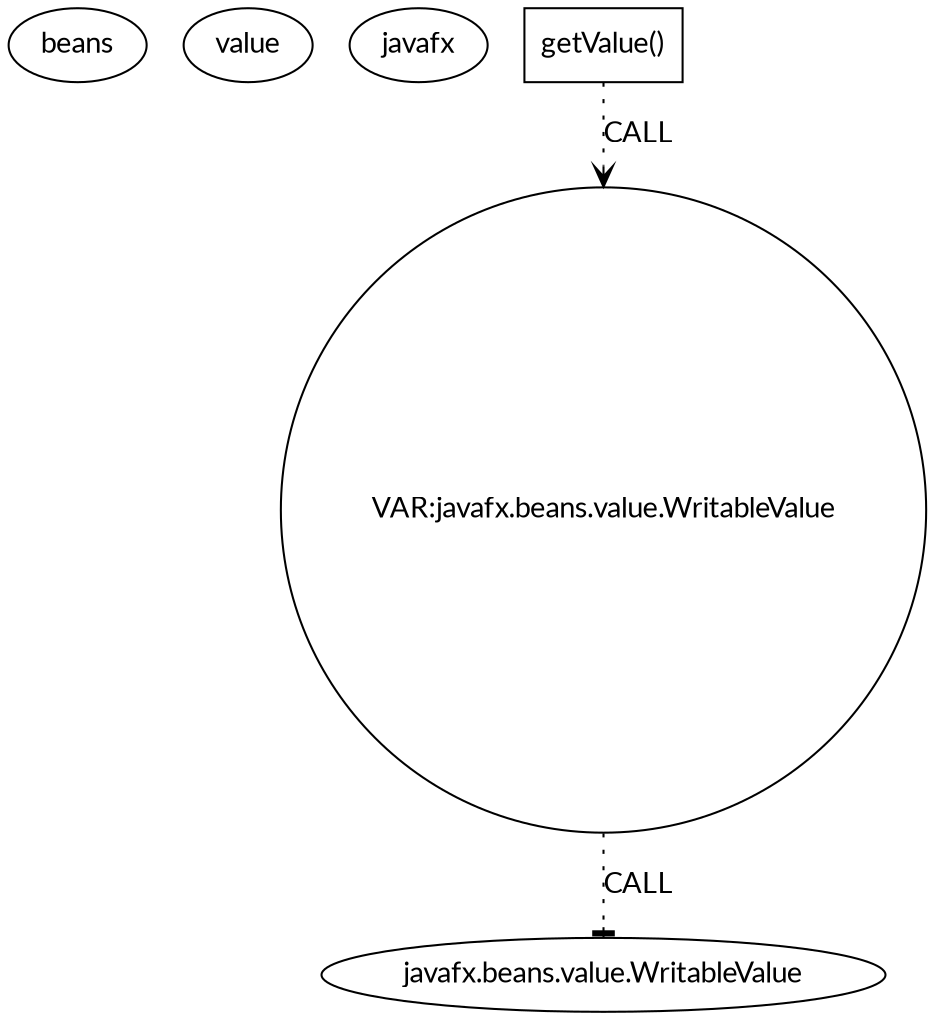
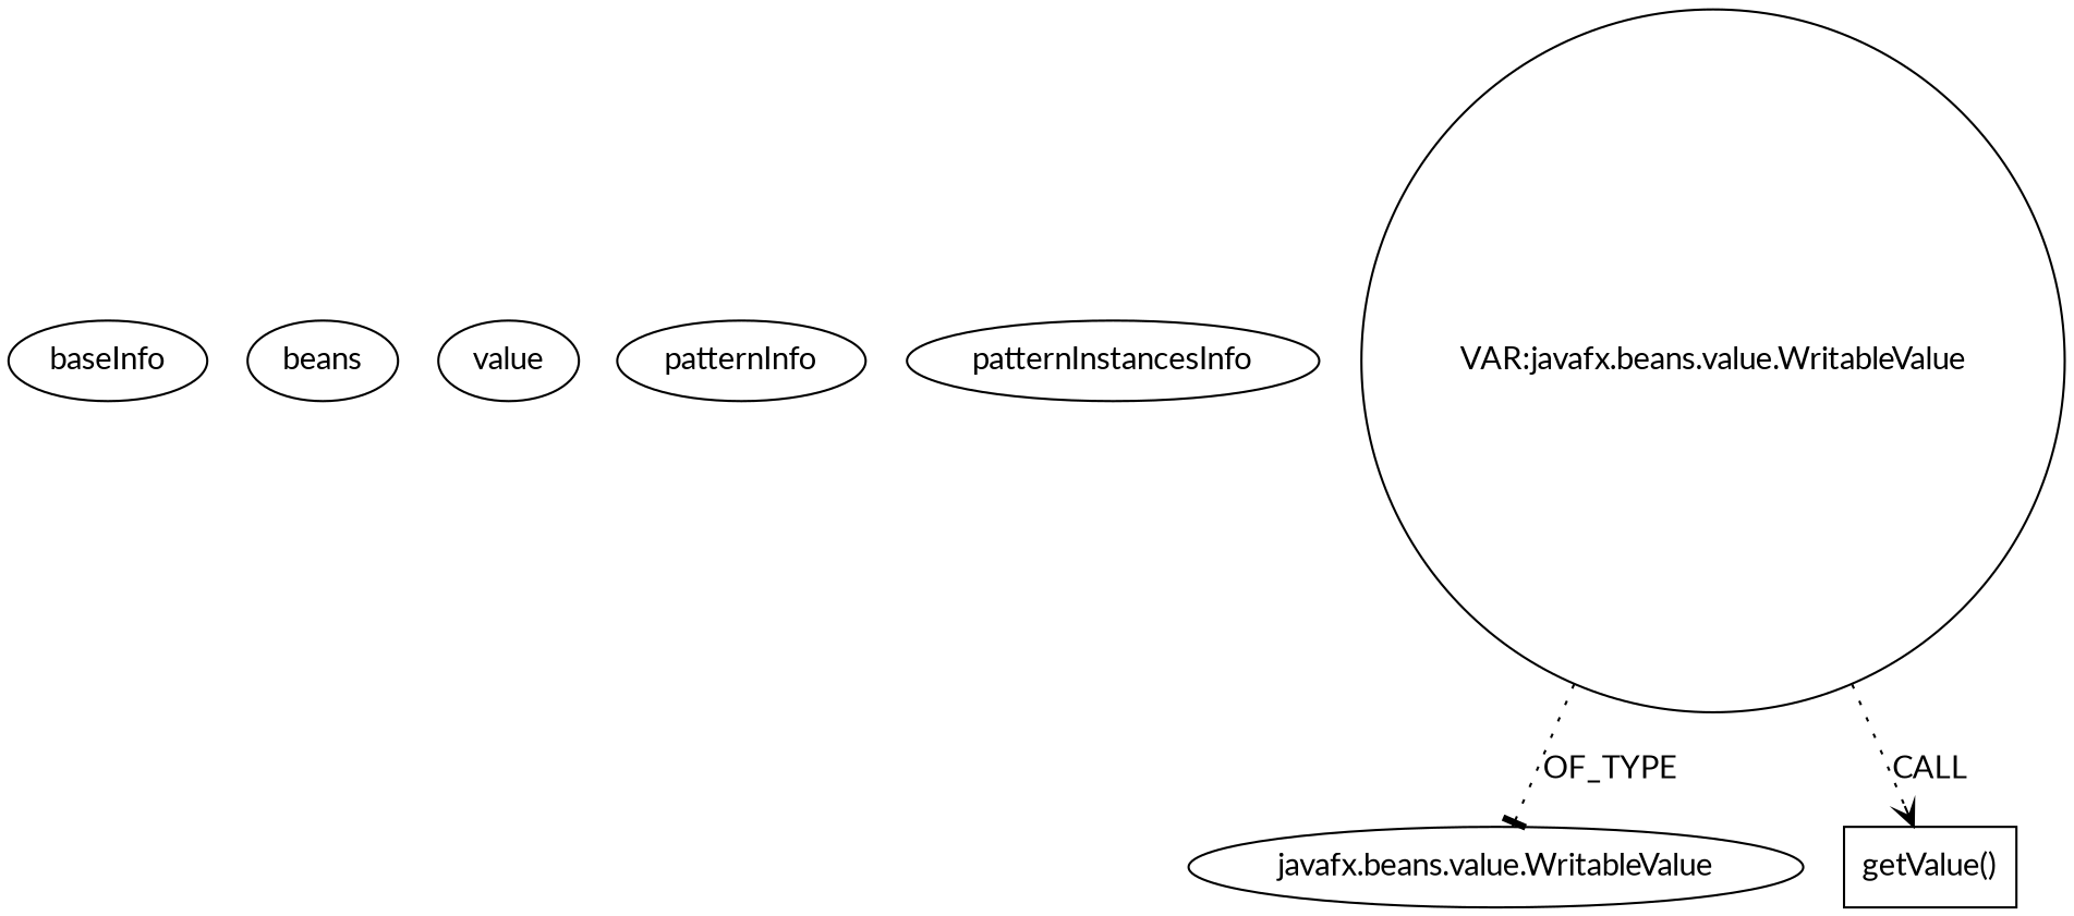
  digraph {
    fontname=Lato
    node [fontname=Lato]
    edge [fontname=Lato style=dotted]
+   baseInfo [category=pattern graphId=4624 isAnonymous=false possibleRelation=false]
    n2 [label=beans]
    n3 [label=value]
-   patternInstancesInfo [0="jperedadnr-RiggedHand~/jperedadnr-RiggedHand/RiggedHand-master/src/utils/DragSupport.java~void DragSupport(javafx.scene.Scene,javafx.scene.input.KeyCode,javafx.scene.input.MouseButton,javafx.geometry.Orientation,javafx.beans.property.Property,double)~3397" label=javafx]
+   patternInfo [frequency=2.0 patternRootClient=null]
+   patternInstancesInfo [0="jperedadnr-RiggedHand~/jperedadnr-RiggedHand/RiggedHand-master/src/utils/DragSupport.java~void DragSupport(javafx.scene.Scene,javafx.scene.input.KeyCode,javafx.scene.input.MouseButton,javafx.geometry.Orientation,javafx.beans.property.Property,double)~3397"]
    n6 [isFrameworkType=false label="javafx.beans.value.WritableValue" vertexType=FRAMEWORK_INTERFACE_TYPE]
    n7 [isFrameworkType=false label="VAR:javafx.beans.value.WritableValue" shape=circle vertexType=VARIABLE_EXPRESION]
    n8 [isFrameworkType=false label="getValue()" shape=box vertexType=INSIDE_CALL]
-   n7 -> n6 [arrowhead=tee label=CALL]
-   n8 -> n7 [arrowhead=vee label=CALL]
+   n7 -> n6 [arrowhead=tee label=OF_TYPE]
+   n7 -> n8 [arrowhead=vee label=CALL]
  }
